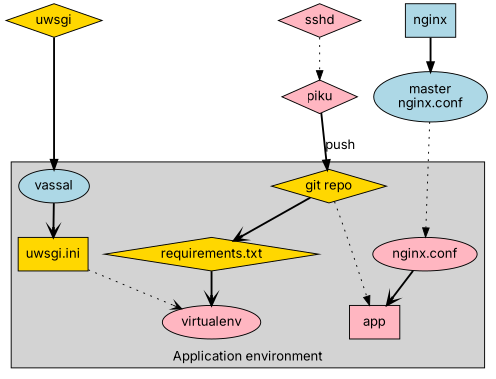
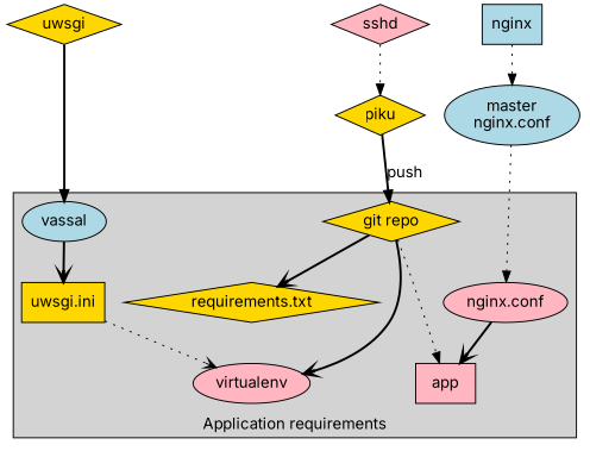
  digraph {
    fontname=Inter
    pack=16
    node [fillcolor=gold fontname=Inter shape=diamond style=filled]
    edge [arrowhead=normal fontname=Inter style=bold]
    sshd [fillcolor=lightpink]
    n2 [label=uwsgi]
    nginx [fillcolor=lightblue shape=box]
    n4 [fillcolor=lightblue label=vassal shape=ellipse]
    n5 [label="uwsgi.ini" shape=box]
-   piku [fillcolor=lightpink]
+   piku
    n7 [fillcolor=lightblue label="master\nnginx.conf" shape=ellipse]
    n8 [label="git repo"]
    n9 [label="requirements.txt"]
    n10 [fillcolor=lightpink label="nginx.conf" shape=ellipse]
    virtualenv [fillcolor=lightpink shape=ellipse]
    app [fillcolor=lightpink shape=box]
    subgraph sub_1 {
      rank=same
      sshd
      n2
      nginx
    }
    subgraph sub_2 {
      n2
      n4
      n5
    }
    subgraph sub_3 {
      label="piku user"
      sshd
      n2
      subgraph sub_4 {
        label="piku user"
        rank=same
        piku
        n7
      }
      subgraph cluster_5 {
        fillcolor=lightgrey
-       label="Application environment"
+       label="Application requirements"
        labelloc=b
        ordering=out
        style=filled
        virtualenv
        app
        subgraph sub_6 {
          fillcolor=lightgrey
          label="Application environment"
          labelloc=b
          ordering=out
          rank=same
          style=filled
          n5
          n9
          n10
        }
        subgraph sub_7 {
          fillcolor=lightgrey
          label="Application environment"
          labelloc=b
          ordering=out
          rank=same
          style=filled
          n4
          n8
        }
      }
    }
    subgraph sub_8 {
      nginx
      n7
      n10
    }
    sshd -> piku [style=dotted]
    n2 -> n4
-   nginx -> n7
+   nginx -> n7 [style=dotted]
    n4 -> n5 [arrowhead=vee]
    n5 -> virtualenv [arrowhead=vee style=dotted]
    piku -> n8 [label=push]
    n7 -> n10 [style=dotted]
    n8 -> n9 [arrowhead=vee]
    n8 -> app [style=dotted]
-   n9 -> virtualenv [arrowhead=vee]
+   n8 -> virtualenv [arrowhead=vee]
    n10 -> app [arrowhead=vee]
  }
